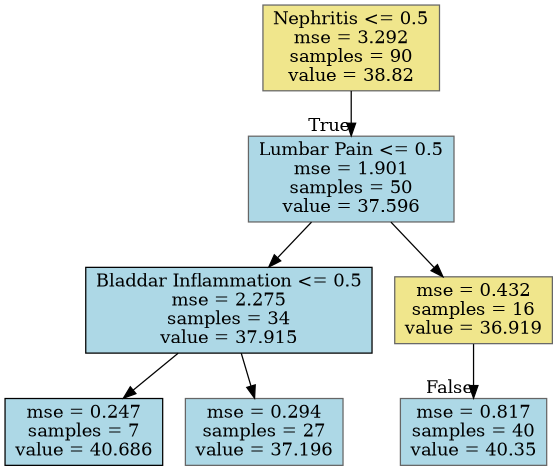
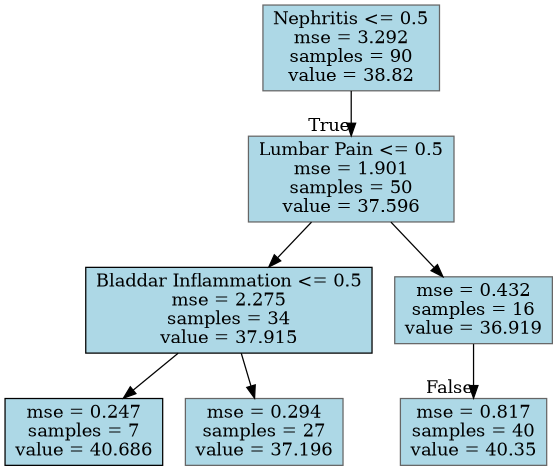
  digraph {
    node [color=gray40 fillcolor=lightblue shape=box style=filled]
-   n1 [fillcolor=khaki label="Nephritis <= 0.5\nmse = 3.292\nsamples = 90\nvalue = 38.82"]
+   n1 [label="Nephritis <= 0.5\nmse = 3.292\nsamples = 90\nvalue = 38.82"]
    n2 [label="Lumbar Pain <= 0.5\nmse = 1.901\nsamples = 50\nvalue = 37.596"]
    n3 [color=black label="Bladdar Inflammation <= 0.5\nmse = 2.275\nsamples = 34\nvalue = 37.915"]
-   n4 [fillcolor=khaki label="mse = 0.432\nsamples = 16\nvalue = 36.919"]
+   n4 [label="mse = 0.432\nsamples = 16\nvalue = 36.919"]
    n5 [label="mse = 0.817\nsamples = 40\nvalue = 40.35"]
    n6 [color=black label="mse = 0.247\nsamples = 7\nvalue = 40.686"]
    n7 [label="mse = 0.294\nsamples = 27\nvalue = 37.196"]
    n1 -> n2 [headlabel=True labelangle=45 labeldistance=2.5]
    n2 -> n3
    n2 -> n4
    n3 -> n6
    n3 -> n7
    n4 -> n5 [headlabel=False labelangle=-45 labeldistance=2.5]
  }
